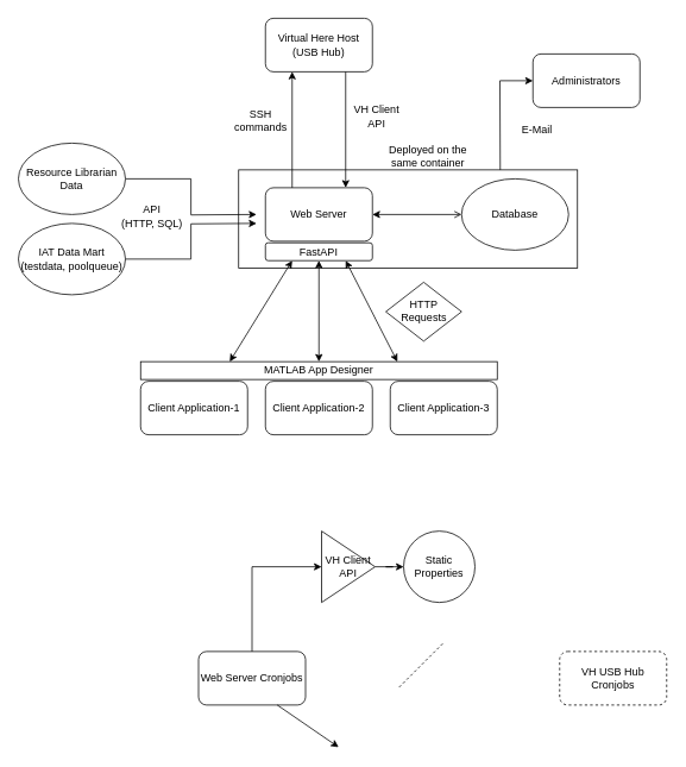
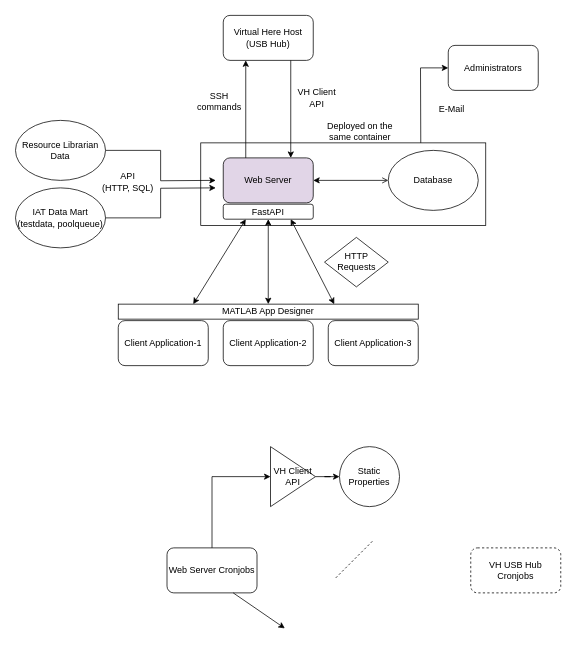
  <mxCell id="0" />
  <mxCell id="1" parent="0" />
- <mxCell id="2" value="Web Server" style="rounded=1;whiteSpace=wrap;html=1;" parent="1" vertex="1"><mxGeometry x="297" y="210" width="120" height="60" as="geometry" /></mxCell>
+ <mxCell id="2" value="Web Server" style="rounded=1;whiteSpace=wrap;html=1;fillColor=#e1d5e7;" parent="1" vertex="1"><mxGeometry x="297" y="210" width="120" height="60" as="geometry" /></mxCell>
  <mxCell id="3" value="Virtual Here Host (USB Hub)" style="rounded=1;whiteSpace=wrap;html=1;" parent="1" vertex="1"><mxGeometry x="297" y="20" width="120" height="60" as="geometry" /></mxCell>
  <mxCell id="4" value="Client Application-1" style="rounded=1;whiteSpace=wrap;html=1;" parent="1" vertex="1"><mxGeometry x="157" y="427" width="120" height="60" as="geometry" /></mxCell>
  <mxCell id="5" value="Client Application-2" style="rounded=1;whiteSpace=wrap;html=1;" parent="1" vertex="1"><mxGeometry x="297" y="427" width="120" height="60" as="geometry" /></mxCell>
  <mxCell id="6" value="Client Application-3" style="rounded=1;whiteSpace=wrap;html=1;" parent="1" vertex="1"><mxGeometry x="437" y="427" width="120" height="60" as="geometry" /></mxCell>
  <mxCell id="7" value="" style="endArrow=classic;startArrow=classic;html=1;rounded=0;exitX=0.25;exitY=0;exitDx=0;exitDy=0;strokeWidth=1;entryX=0.25;entryY=1;entryDx=0;entryDy=0;" parent="1" source="21" target="17" edge="1"><mxGeometry width="100" height="100" relative="1" as="geometry"><mxPoint x="367" y="220" as="sourcePoint" /><mxPoint x="327" y="280" as="targetPoint" /></mxGeometry></mxCell>
  <mxCell id="8" value="" style="endArrow=classic;startArrow=classic;html=1;rounded=0;exitX=0.72;exitY=0;exitDx=0;exitDy=0;strokeWidth=1;entryX=0.75;entryY=1;entryDx=0;entryDy=0;exitPerimeter=0;" parent="1" source="21" target="17" edge="1"><mxGeometry width="100" height="100" relative="1" as="geometry"><mxPoint x="227" y="340" as="sourcePoint" /><mxPoint x="397" y="300" as="targetPoint" /></mxGeometry></mxCell>
  <mxCell id="9" value="" style="endArrow=classic;startArrow=classic;html=1;rounded=0;entryX=0.5;entryY=0;entryDx=0;entryDy=0;exitX=0.5;exitY=1;exitDx=0;exitDy=0;strokeWidth=1;" parent="1" source="17" target="21" edge="1"><mxGeometry width="100" height="100" relative="1" as="geometry"><mxPoint x="367" y="220" as="sourcePoint" /><mxPoint x="367" y="160" as="targetPoint" /></mxGeometry></mxCell>
  <mxCell id="10" value="Database" style="ellipse;whiteSpace=wrap;html=1;" parent="1" vertex="1"><mxGeometry x="517" y="200" width="120" height="80" as="geometry" /></mxCell>
  <mxCell id="11" value="" style="endArrow=open;startArrow=classic;html=1;rounded=0;entryX=0;entryY=0.5;entryDx=0;entryDy=0;exitX=1;exitY=0.5;exitDx=0;exitDy=0;" parent="1" source="2" target="10" edge="1"><mxGeometry width="100" height="100" relative="1" as="geometry"><mxPoint x="417" y="250" as="sourcePoint" /><mxPoint x="517" y="150" as="targetPoint" /></mxGeometry></mxCell>
  <mxCell id="12" style="edgeStyle=orthogonalEdgeStyle;rounded=0;orthogonalLoop=1;jettySize=auto;html=1;exitX=1;exitY=0.5;exitDx=0;exitDy=0;" parent="1" source="13" edge="1"><mxGeometry relative="1" as="geometry"><mxPoint x="287" y="240" as="targetPoint" /></mxGeometry></mxCell>
  <mxCell id="13" value="Resource Librarian Data" style="ellipse;whiteSpace=wrap;html=1;" parent="1" vertex="1"><mxGeometry x="20" y="160" width="120" height="80" as="geometry" /></mxCell>
  <mxCell id="14" style="edgeStyle=orthogonalEdgeStyle;rounded=0;orthogonalLoop=1;jettySize=auto;html=1;exitX=1;exitY=0.5;exitDx=0;exitDy=0;" parent="1" source="15" edge="1"><mxGeometry relative="1" as="geometry"><mxPoint x="287" y="250" as="targetPoint" /></mxGeometry></mxCell>
  <mxCell id="15" value="IAT Data Mart&lt;br&gt;(testdata, poolqueue)" style="ellipse;whiteSpace=wrap;html=1;" parent="1" vertex="1"><mxGeometry x="20" y="250" width="120" height="80" as="geometry" /></mxCell>
  <mxCell id="16" value="&lt;div&gt;API&lt;/div&gt;&lt;div&gt;(HTTP, SQL)&lt;br&gt;&lt;/div&gt;" style="text;html=1;strokeColor=none;fillColor=none;align=center;verticalAlign=middle;whiteSpace=wrap;rounded=0;" parent="1" vertex="1"><mxGeometry x="130" y="227" width="80" height="30" as="geometry" /></mxCell>
  <mxCell id="17" value="FastAPI" style="rounded=1;whiteSpace=wrap;html=1;" parent="1" vertex="1"><mxGeometry x="297" y="271.75" width="120" height="20" as="geometry" /></mxCell>
  <mxCell id="18" value="" style="endArrow=classic;html=1;rounded=0;exitX=0.75;exitY=1;exitDx=0;exitDy=0;" parent="1" source="3" edge="1"><mxGeometry width="50" height="50" relative="1" as="geometry"><mxPoint x="337" y="270" as="sourcePoint" /><mxPoint x="387" y="210" as="targetPoint" /></mxGeometry></mxCell>
  <mxCell id="19" value="" style="endArrow=classic;html=1;rounded=0;entryX=0.25;entryY=1;entryDx=0;entryDy=0;exitX=0.25;exitY=0;exitDx=0;exitDy=0;" parent="1" source="2" target="3" edge="1"><mxGeometry width="50" height="50" relative="1" as="geometry"><mxPoint x="406.398" y="180" as="sourcePoint" /><mxPoint x="327" y="210" as="targetPoint" /></mxGeometry></mxCell>
  <mxCell id="20" value="VH Client API" style="text;html=1;strokeColor=none;fillColor=none;align=center;verticalAlign=middle;whiteSpace=wrap;rounded=0;" parent="1" vertex="1"><mxGeometry x="387" y="115" width="70" height="30" as="geometry" /></mxCell>
  <mxCell id="21" value="MATLAB App Designer" style="rounded=0;whiteSpace=wrap;html=1;" parent="1" vertex="1"><mxGeometry x="157" y="405" width="400" height="20" as="geometry" /></mxCell>
  <mxCell id="22" value="" style="rounded=0;whiteSpace=wrap;html=1;fillColor=none;" parent="1" vertex="1"><mxGeometry x="267" y="190" width="380" height="110" as="geometry" /></mxCell>
  <mxCell id="23" value="Deployed on the same container" style="text;html=1;strokeColor=none;fillColor=none;align=center;verticalAlign=middle;whiteSpace=wrap;rounded=0;" parent="1" vertex="1"><mxGeometry x="432" y="160" width="95" height="30" as="geometry" /></mxCell>
  <mxCell id="24" value="" style="endArrow=classic;html=1;rounded=0;exitX=0.772;exitY=0;exitDx=0;exitDy=0;entryX=0;entryY=0.5;entryDx=0;entryDy=0;exitPerimeter=0;" parent="1" source="22" target="25" edge="1"><mxGeometry width="50" height="50" relative="1" as="geometry"><mxPoint x="347" y="320" as="sourcePoint" /><mxPoint x="467" y="110" as="targetPoint" /><Array as="points"><mxPoint x="560" y="90" /></Array></mxGeometry></mxCell>
  <mxCell id="25" value="Administrators" style="rounded=1;whiteSpace=wrap;html=1;" parent="1" vertex="1"><mxGeometry x="597" y="60" width="120" height="60" as="geometry" /></mxCell>
  <mxCell id="26" value="SSH commands" style="text;html=1;strokeColor=none;fillColor=none;align=center;verticalAlign=middle;whiteSpace=wrap;rounded=0;" parent="1" vertex="1"><mxGeometry x="257" y="120" width="70" height="30" as="geometry" /></mxCell>
  <mxCell id="27" value="E-Mail" style="text;html=1;strokeColor=none;fillColor=none;align=center;verticalAlign=middle;whiteSpace=wrap;rounded=0;" parent="1" vertex="1"><mxGeometry x="567" y="130" width="70" height="30" as="geometry" /></mxCell>
  <mxCell id="28" value="HTTP Requests" style="text;html=1;strokeColor=none;fillColor=none;align=center;verticalAlign=middle;whiteSpace=wrap;rounded=0;" parent="1" vertex="1"><mxGeometry x="444.5" y="333" width="60" height="30" as="geometry" /></mxCell>
  <mxCell id="29" value="" style="rhombus;whiteSpace=wrap;html=1;fillColor=none;" parent="1" vertex="1"><mxGeometry x="432" y="316" width="85" height="66" as="geometry" /></mxCell>
  <mxCell id="30" style="edgeStyle=orthogonalEdgeStyle;rounded=0;orthogonalLoop=1;jettySize=auto;html=1;exitX=0.5;exitY=0;exitDx=0;exitDy=0;entryX=0;entryY=0.5;entryDx=0;entryDy=0;" edge="1" parent="1" source="31" target="36"><mxGeometry relative="1" as="geometry" /></mxCell>
  <mxCell id="31" value="Web Server Cronjobs" style="rounded=1;whiteSpace=wrap;html=1;" parent="1" vertex="1"><mxGeometry x="222" y="730" width="120" height="60" as="geometry" /></mxCell>
  <mxCell id="32" value="VH USB Hub Cronjobs" style="rounded=1;whiteSpace=wrap;html=1;dashed=1;" parent="1" vertex="1"><mxGeometry x="627" y="730" width="120" height="60" as="geometry" /></mxCell>
  <mxCell id="33" value="Static Properties" style="ellipse;whiteSpace=wrap;html=1;aspect=fixed;" parent="1" vertex="1"><mxGeometry x="452" y="595" width="80" height="80" as="geometry" /></mxCell>
  <mxCell id="34" value="" style="endArrow=classic;html=1;rounded=0;" parent="1" edge="1"><mxGeometry width="50" height="50" relative="1" as="geometry"><mxPoint x="310.25" y="790" as="sourcePoint" /><mxPoint x="379.079" y="837.28" as="targetPoint" /></mxGeometry></mxCell>
  <mxCell id="35" style="edgeStyle=orthogonalEdgeStyle;rounded=0;orthogonalLoop=1;jettySize=auto;html=1;exitX=1;exitY=0.5;exitDx=0;exitDy=0;" edge="1" parent="1" source="36" target="33"><mxGeometry relative="1" as="geometry" /></mxCell>
  <mxCell id="36" value="VH Client API" style="triangle;whiteSpace=wrap;html=1;" vertex="1" parent="1"><mxGeometry x="360" y="595" width="60" height="80" as="geometry" /></mxCell>
  <mxCell id="37" value="" style="endArrow=none;dashed=1;html=1;rounded=0;" edge="1" parent="1"><mxGeometry width="50" height="50" relative="1" as="geometry"><mxPoint x="447" y="770" as="sourcePoint" /><mxPoint x="497" y="720" as="targetPoint" /></mxGeometry></mxCell>
